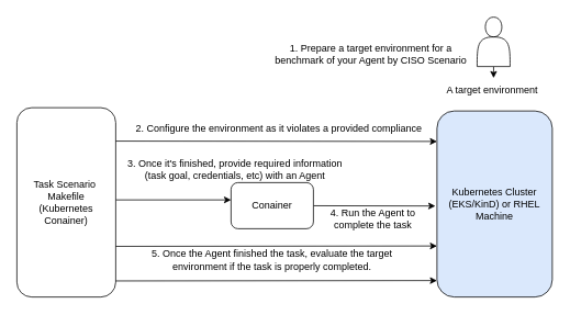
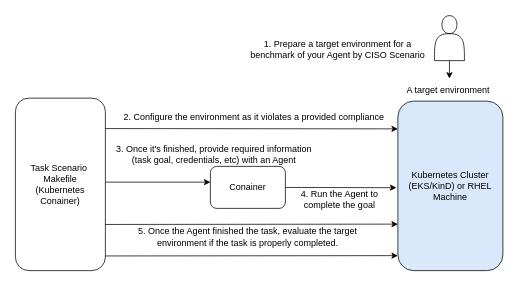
  <mxCell id="0" />
  <mxCell id="1" parent="0" />
  <mxCell id="2" value="Kubernetes Cluster (EKS/KinD) or RHEL Machine" style="rounded=1;whiteSpace=wrap;html=1;fillColor=#dae8fc;" vertex="1" parent="1"><mxGeometry x="530" y="134" width="140" height="226" as="geometry" /></mxCell>
  <mxCell id="3" style="edgeStyle=none;html=1;" edge="1" parent="1"><mxGeometry relative="1" as="geometry"><mxPoint x="280" y="242" as="targetPoint" /><mxPoint x="140" y="242" as="sourcePoint" /></mxGeometry></mxCell>
  <mxCell id="4" value="Task Scenario&amp;nbsp; Makefile &lt;br&gt;(Kubernetes Conainer)" style="rounded=1;whiteSpace=wrap;html=1;" vertex="1" parent="1"><mxGeometry x="20" y="130" width="120" height="230" as="geometry" /></mxCell>
  <mxCell id="5" value="" style="endArrow=classic;html=1;exitX=1;exitY=0.303;exitDx=0;exitDy=0;exitPerimeter=0;" edge="1" parent="1"><mxGeometry width="50" height="50" relative="1" as="geometry"><mxPoint x="140" y="170.6" as="sourcePoint" /><mxPoint x="530" y="171" as="targetPoint" /></mxGeometry></mxCell>
- <mxCell id="6" value="A target environment&amp;nbsp;" style="text;html=1;strokeColor=none;fillColor=none;align=center;verticalAlign=middle;whiteSpace=wrap;rounded=0;" vertex="1" parent="1"><mxGeometry x="530" y="94" width="137.5" height="30" as="geometry" /></mxCell>
+ <mxCell id="6" value="A target environment&amp;nbsp;" style="text;html=1;strokeColor=none;fillColor=none;align=center;verticalAlign=middle;whiteSpace=wrap;rounded=0;" vertex="1" parent="1"><mxGeometry x="530" y="104" width="137.5" height="30" as="geometry" /></mxCell>
  <mxCell id="7" value="2. Configure the environment as it violates a provided compliance&amp;nbsp;" style="text;html=1;strokeColor=none;fillColor=none;align=center;verticalAlign=middle;whiteSpace=wrap;rounded=0;" vertex="1" parent="1"><mxGeometry x="160" y="140" width="360" height="30" as="geometry" /></mxCell>
  <mxCell id="8" style="edgeStyle=none;html=1;entryX=-0.014;entryY=0.524;entryDx=0;entryDy=0;entryPerimeter=0;" edge="1" parent="1" source="9"><mxGeometry relative="1" as="geometry"><mxPoint x="528.04" y="249.424" as="targetPoint" /></mxGeometry></mxCell>
  <mxCell id="9" value="Conainer" style="rounded=1;whiteSpace=wrap;html=1;" vertex="1" parent="1"><mxGeometry x="280" y="221" width="100" height="56" as="geometry" /></mxCell>
  <mxCell id="10" style="edgeStyle=none;html=1;exitX=1;exitY=0.915;exitDx=0;exitDy=0;exitPerimeter=0;" edge="1" parent="1"><mxGeometry relative="1" as="geometry"><mxPoint x="140" y="298.45" as="sourcePoint" /><mxPoint x="530" y="298" as="targetPoint" /></mxGeometry></mxCell>
  <mxCell id="11" value="3. Once it's finished, provide required information (task goal, credentials, etc) with an Agent" style="text;html=1;strokeColor=none;fillColor=none;align=center;verticalAlign=middle;whiteSpace=wrap;rounded=0;" vertex="1" parent="1"><mxGeometry x="150" y="190" width="270" height="30" as="geometry" /></mxCell>
- <mxCell id="12" value="4. Run the Agent to complete the task" style="text;html=1;strokeColor=none;fillColor=none;align=center;verticalAlign=middle;whiteSpace=wrap;rounded=0;" vertex="1" parent="1"><mxGeometry x="380" y="250" width="145" height="30" as="geometry" /></mxCell>
+ <mxCell id="12" value="4. Run the Agent to complete the goal" style="text;html=1;strokeColor=none;fillColor=none;align=center;verticalAlign=middle;whiteSpace=wrap;rounded=0;" vertex="1" parent="1"><mxGeometry x="380" y="250" width="145" height="30" as="geometry" /></mxCell>
  <mxCell id="13" value="5. Once the Agent finished the task, evaluate the target environment if the task is properly completed." style="text;html=1;strokeColor=none;fillColor=none;align=center;verticalAlign=middle;whiteSpace=wrap;rounded=0;" vertex="1" parent="1"><mxGeometry x="180" y="300" width="300" height="30" as="geometry" /></mxCell>
  <mxCell id="14" style="edgeStyle=none;html=1;exitX=1;exitY=0.915;exitDx=0;exitDy=0;exitPerimeter=0;" edge="1" parent="1"><mxGeometry relative="1" as="geometry"><mxPoint x="140" y="340.45" as="sourcePoint" /><mxPoint x="530" y="340" as="targetPoint" /></mxGeometry></mxCell>
  <mxCell id="15" style="edgeStyle=none;html=1;" edge="1" parent="1" source="16" target="6"><mxGeometry relative="1" as="geometry" /></mxCell>
  <mxCell id="16" value="" style="shape=actor;whiteSpace=wrap;html=1;" vertex="1" parent="1"><mxGeometry x="578.75" y="20" width="40" height="60" as="geometry" /></mxCell>
  <mxCell id="17" value="1. Prepare a target environment for a benchmark of your Agent by CISO Scenario" style="text;html=1;strokeColor=none;fillColor=none;align=center;verticalAlign=middle;whiteSpace=wrap;rounded=0;" vertex="1" parent="1"><mxGeometry x="330" y="50" width="240" height="30" as="geometry" /></mxCell>
